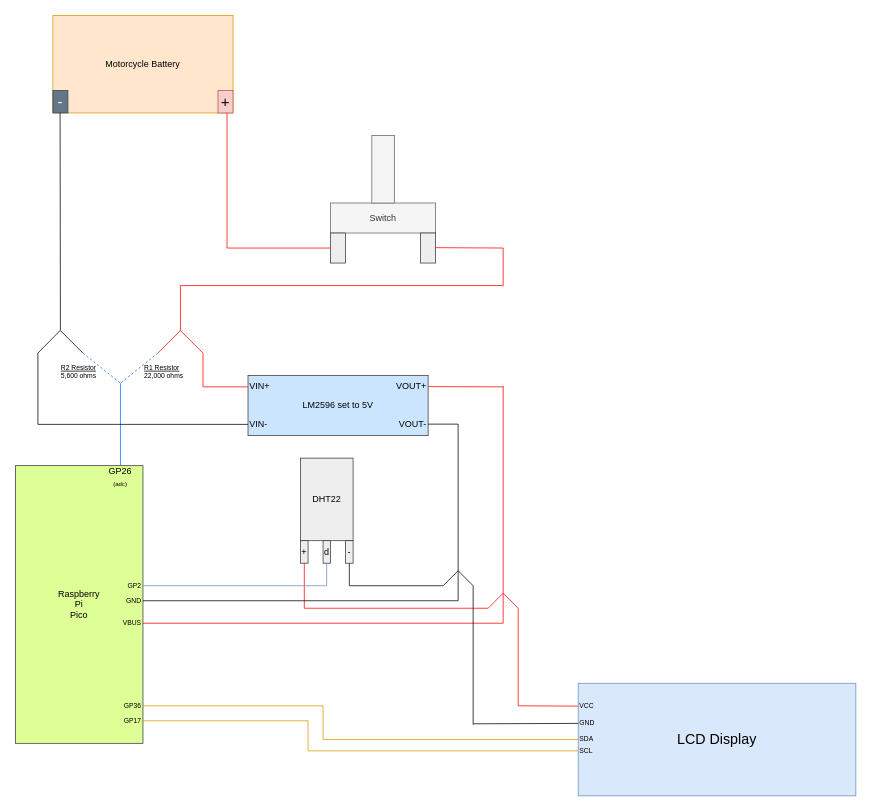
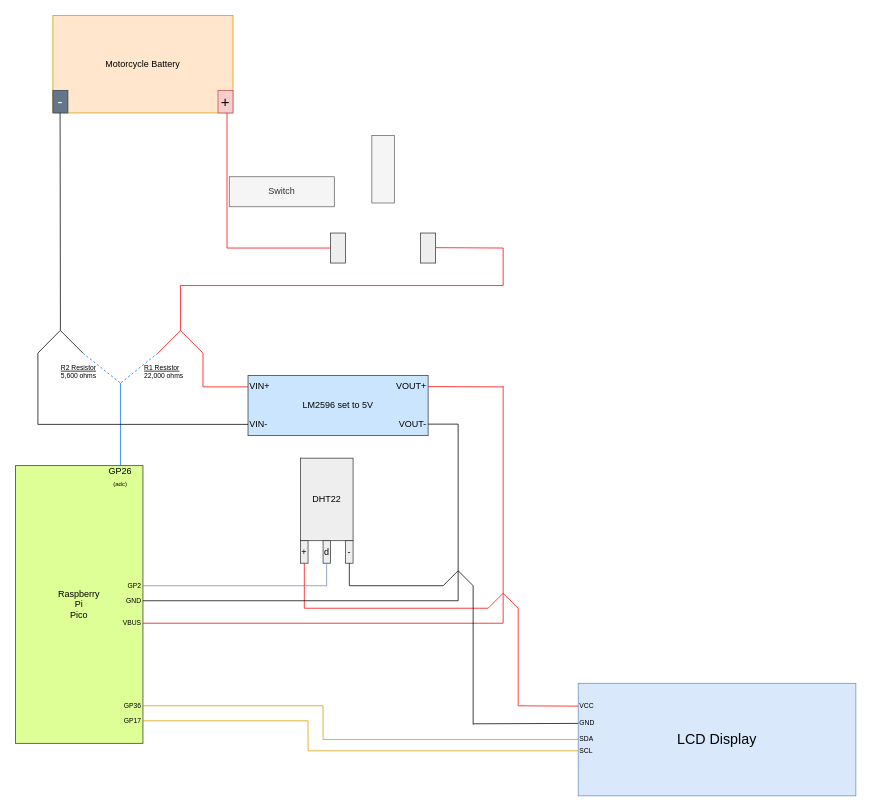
  <mxCell id="0" />
  <mxCell id="1" parent="0" />
  <mxCell id="2" value="LCD Display" style="rounded=0;whiteSpace=wrap;html=1;fillColor=#dae8fc;strokeColor=#6c8ebf;fontSize=19;" parent="1" vertex="1"><mxGeometry x="770" y="910" width="370" height="150" as="geometry" /></mxCell>
  <mxCell id="3" value="Raspberry&lt;div&gt;Pi&lt;/div&gt;&lt;div&gt;Pico&lt;/div&gt;" style="rounded=0;whiteSpace=wrap;html=1;fillColor=#DEFE96;strokeColor=#36393d;" parent="1" vertex="1"><mxGeometry x="20" y="620" width="170" height="370" as="geometry" /></mxCell>
  <mxCell id="4" value="Motorcycle Battery" style="rounded=0;whiteSpace=wrap;html=1;fillColor=#ffe6cc;strokeColor=#d79b00;" parent="1" vertex="1"><mxGeometry x="70" y="20" width="240" height="130" as="geometry" /></mxCell>
- <mxCell id="5" value="Switch" style="rounded=0;whiteSpace=wrap;html=1;fillColor=#f5f5f5;fontColor=#333333;strokeColor=#666666;" parent="1" vertex="1"><mxGeometry x="440" y="270" width="140" height="40" as="geometry" /></mxCell>
+ <mxCell id="5" value="Switch" style="rounded=0;whiteSpace=wrap;html=1;fillColor=#f5f5f5;fontColor=#333333;strokeColor=#666666;" parent="1" vertex="1"><mxGeometry x="305" y="235" width="140" height="40" as="geometry" /></mxCell>
  <mxCell id="6" value="" style="rounded=0;whiteSpace=wrap;html=1;rotation=0;fillColor=#f5f5f5;fontColor=#333333;strokeColor=#666666;" parent="1" vertex="1"><mxGeometry x="495" y="180" width="30" height="90" as="geometry" /></mxCell>
  <mxCell id="7" value="+" style="text;html=1;align=center;verticalAlign=middle;whiteSpace=wrap;rounded=0;fontSize=20;fillColor=#f8cecc;strokeColor=#b85450;" parent="1" vertex="1"><mxGeometry x="290" y="120" width="20" height="30" as="geometry" /></mxCell>
  <mxCell id="8" value="-" style="text;html=1;align=center;verticalAlign=middle;whiteSpace=wrap;rounded=0;fontSize=20;fillColor=#647687;strokeColor=#314354;fontColor=#ffffff;" parent="1" vertex="1"><mxGeometry x="70" y="120" width="20" height="30" as="geometry" /></mxCell>
  <mxCell id="9" value="" style="rounded=0;whiteSpace=wrap;html=1;fillColor=#eeeeee;strokeColor=#36393d;" parent="1" vertex="1"><mxGeometry x="440" y="310" width="20" height="40" as="geometry" /></mxCell>
  <mxCell id="10" value="" style="rounded=0;whiteSpace=wrap;html=1;fillColor=#eeeeee;strokeColor=#36393d;" parent="1" vertex="1"><mxGeometry x="560" y="310" width="20" height="40" as="geometry" /></mxCell>
  <mxCell id="11" value="" style="endArrow=none;html=1;rounded=0;fillColor=#ffcccc;strokeColor=#FC0000;" parent="1" edge="1"><mxGeometry width="50" height="50" relative="1" as="geometry"><mxPoint x="302" y="330" as="sourcePoint" /><mxPoint x="302" y="150" as="targetPoint" /></mxGeometry></mxCell>
  <mxCell id="12" value="" style="endArrow=none;html=1;rounded=0;entryX=0;entryY=0.5;entryDx=0;entryDy=0;fillColor=#ffcccc;strokeColor=#FF0000;" parent="1" target="9" edge="1"><mxGeometry width="50" height="50" relative="1" as="geometry"><mxPoint x="302" y="330" as="sourcePoint" /><mxPoint x="340" y="210" as="targetPoint" /></mxGeometry></mxCell>
  <mxCell id="13" value="" style="endArrow=none;html=1;rounded=0;fillColor=#ffcccc;strokeColor=#FF0000;" parent="1" edge="1"><mxGeometry width="50" height="50" relative="1" as="geometry"><mxPoint x="580" y="329.5" as="sourcePoint" /><mxPoint x="670" y="330" as="targetPoint" /></mxGeometry></mxCell>
  <mxCell id="14" value="" style="endArrow=none;html=1;rounded=0;fillColor=#ffcccc;strokeColor=#FF0000;" parent="1" edge="1"><mxGeometry width="50" height="50" relative="1" as="geometry"><mxPoint x="670" y="380" as="sourcePoint" /><mxPoint x="670" y="330" as="targetPoint" /></mxGeometry></mxCell>
  <mxCell id="15" value="" style="endArrow=none;html=1;rounded=0;fillColor=#ffcccc;strokeColor=#FF0000;" parent="1" edge="1"><mxGeometry width="50" height="50" relative="1" as="geometry"><mxPoint x="240" y="380" as="sourcePoint" /><mxPoint x="670" y="380" as="targetPoint" /></mxGeometry></mxCell>
  <mxCell id="16" value="" style="endArrow=none;html=1;rounded=0;fillColor=#ffcccc;strokeColor=#000000;" parent="1" edge="1"><mxGeometry width="50" height="50" relative="1" as="geometry"><mxPoint x="80" y="440" as="sourcePoint" /><mxPoint x="79.58" y="150" as="targetPoint" /></mxGeometry></mxCell>
  <mxCell id="17" value="" style="endArrow=none;html=1;rounded=0;fillColor=#ffcccc;strokeColor=#000000;" parent="1" edge="1"><mxGeometry width="50" height="50" relative="1" as="geometry"><mxPoint x="50" y="470" as="sourcePoint" /><mxPoint x="79.58" y="440" as="targetPoint" /></mxGeometry></mxCell>
  <mxCell id="18" value="" style="endArrow=none;html=1;rounded=0;fillColor=#ffcccc;strokeColor=#000000;" parent="1" edge="1"><mxGeometry width="50" height="50" relative="1" as="geometry"><mxPoint x="110" y="470" as="sourcePoint" /><mxPoint x="80" y="440" as="targetPoint" /></mxGeometry></mxCell>
  <mxCell id="19" value="" style="endArrow=none;html=1;rounded=0;fillColor=#ffcccc;strokeColor=#FF0000;" parent="1" edge="1"><mxGeometry width="50" height="50" relative="1" as="geometry"><mxPoint x="240" y="380" as="sourcePoint" /><mxPoint x="240" y="440" as="targetPoint" /></mxGeometry></mxCell>
  <mxCell id="20" value="" style="endArrow=none;html=1;rounded=0;fillColor=#ffcccc;strokeColor=#FF0000;" parent="1" edge="1"><mxGeometry width="50" height="50" relative="1" as="geometry"><mxPoint x="240" y="440" as="sourcePoint" /><mxPoint x="210" y="470" as="targetPoint" /></mxGeometry></mxCell>
  <mxCell id="21" value="" style="endArrow=none;html=1;rounded=0;fillColor=#ffcccc;strokeColor=#FF0000;" parent="1" edge="1"><mxGeometry width="50" height="50" relative="1" as="geometry"><mxPoint x="240" y="440" as="sourcePoint" /><mxPoint x="270" y="470" as="targetPoint" /></mxGeometry></mxCell>
  <mxCell id="22" value="" style="endArrow=none;html=1;rounded=0;dashed=1;fillColor=#cce5ff;strokeColor=#006DFF;" parent="1" edge="1"><mxGeometry width="50" height="50" relative="1" as="geometry"><mxPoint x="110" y="470" as="sourcePoint" /><mxPoint x="160" y="510" as="targetPoint" /></mxGeometry></mxCell>
  <mxCell id="23" value="" style="endArrow=none;html=1;rounded=0;dashed=1;fillColor=#cce5ff;strokeColor=#006DFF;" parent="1" edge="1"><mxGeometry width="50" height="50" relative="1" as="geometry"><mxPoint x="210" y="470" as="sourcePoint" /><mxPoint x="160" y="510" as="targetPoint" /></mxGeometry></mxCell>
  <mxCell id="24" value="" style="endArrow=none;html=1;rounded=0;fillColor=#cce5ff;strokeColor=#006DFF;" parent="1" edge="1"><mxGeometry width="50" height="50" relative="1" as="geometry"><mxPoint x="160" y="510" as="sourcePoint" /><mxPoint x="160" y="620" as="targetPoint" /></mxGeometry></mxCell>
  <mxCell id="25" value="GP26&lt;div&gt;&lt;font style=&quot;font-size: 8px;&quot;&gt;(adc)&lt;/font&gt;&lt;/div&gt;" style="text;html=1;align=center;verticalAlign=middle;whiteSpace=wrap;rounded=0;" parent="1" vertex="1"><mxGeometry x="130" y="620" width="60" height="30" as="geometry" /></mxCell>
  <mxCell id="26" value="LM2596 set to 5V" style="rounded=0;whiteSpace=wrap;html=1;fillColor=#cce5ff;strokeColor=#36393d;" parent="1" vertex="1"><mxGeometry x="330" y="500" width="240" height="80" as="geometry" /></mxCell>
  <mxCell id="27" value="VIN+" style="text;html=1;align=left;verticalAlign=middle;whiteSpace=wrap;rounded=0;" parent="1" vertex="1"><mxGeometry x="330" y="500" width="60" height="30" as="geometry" /></mxCell>
  <mxCell id="28" value="VIN-&lt;span style=&quot;color: rgba(0, 0, 0, 0); font-family: monospace; font-size: 0px; text-wrap-mode: nowrap;&quot;&gt;%3CmxGraphModel%3E%3Croot%3E%3CmxCell%20id%3D%220%22%2F%3E%3CmxCell%20id%3D%221%22%20parent%3D%220%22%2F%3E%3CmxCell%20id%3D%222%22%20value%3D%22VIN%2B%22%20style%3D%22text%3Bhtml%3D1%3Balign%3Dleft%3BverticalAlign%3Dmiddle%3BwhiteSpace%3Dwrap%3Brounded%3D0%3B%22%20vertex%3D%221%22%20parent%3D%221%22%3E%3CmxGeometry%20x%3D%22520%22%20y%3D%22260%22%20width%3D%2260%22%20height%3D%2230%22%20as%3D%22geometry%22%2F%3E%3C%2FmxCell%3E%3C%2Froot%3E%3C%2FmxGraphModel%3E&lt;/span&gt;" style="text;html=1;align=left;verticalAlign=middle;whiteSpace=wrap;rounded=0;" parent="1" vertex="1"><mxGeometry x="330" y="550" width="60" height="30" as="geometry" /></mxCell>
  <mxCell id="29" value="VOUT+&lt;span style=&quot;color: rgba(0, 0, 0, 0); font-family: monospace; font-size: 0px; text-align: start; text-wrap-mode: nowrap;&quot;&gt;%3CmxGraphModel%3E%3Croot%3E%3CmxCell%20id%3D%220%22%2F%3E%3CmxCell%20id%3D%221%22%20parent%3D%220%22%2F%3E%3CmxCell%20id%3D%222%22%20value%3D%22VIN%2B%22%20style%3D%22text%3Bhtml%3D1%3Balign%3Dleft%3BverticalAlign%3Dmiddle%3BwhiteSpace%3Dwrap%3Brounded%3D0%3B%22%20vertex%3D%221%22%20parent%3D%221%22%3E%3CmxGeometry%20x%3D%22520%22%20y%3D%22260%22%20width%3D%2260%22%20height%3D%2230%22%20as%3D%22geometry%22%2F%3E%3C%2FmxCell%3E%3C%2Froot%3E%3C%2FmxGraphModel%3E&lt;/span&gt;" style="text;html=1;align=right;verticalAlign=middle;whiteSpace=wrap;rounded=0;" parent="1" vertex="1"><mxGeometry x="510" y="500" width="60" height="30" as="geometry" /></mxCell>
  <mxCell id="30" value="VOUT-" style="text;html=1;align=right;verticalAlign=middle;whiteSpace=wrap;rounded=0;" parent="1" vertex="1"><mxGeometry x="510" y="550" width="60" height="30" as="geometry" /></mxCell>
  <mxCell id="31" value="" style="endArrow=none;html=1;rounded=0;fillColor=#ffcccc;strokeColor=#FF0000;" parent="1" edge="1"><mxGeometry width="50" height="50" relative="1" as="geometry"><mxPoint x="270" y="470" as="sourcePoint" /><mxPoint x="270" y="515" as="targetPoint" /></mxGeometry></mxCell>
  <mxCell id="32" value="" style="endArrow=none;html=1;rounded=0;fillColor=#ffcccc;strokeColor=#FF0000;exitX=0;exitY=0.5;exitDx=0;exitDy=0;" parent="1" source="27" edge="1"><mxGeometry width="50" height="50" relative="1" as="geometry"><mxPoint x="280" y="480" as="sourcePoint" /><mxPoint x="270" y="515" as="targetPoint" /></mxGeometry></mxCell>
  <mxCell id="33" value="" style="endArrow=none;html=1;rounded=0;fillColor=#ffcccc;strokeColor=#000000;entryX=0;entryY=0.5;entryDx=0;entryDy=0;" parent="1" target="28" edge="1"><mxGeometry width="50" height="50" relative="1" as="geometry"><mxPoint x="50" y="565" as="sourcePoint" /><mxPoint x="279.58" y="560" as="targetPoint" /></mxGeometry></mxCell>
  <mxCell id="34" value="" style="endArrow=none;html=1;rounded=0;fillColor=#ffcccc;strokeColor=#000000;" parent="1" edge="1"><mxGeometry width="50" height="50" relative="1" as="geometry"><mxPoint x="50" y="470" as="sourcePoint" /><mxPoint x="50" y="565" as="targetPoint" /></mxGeometry></mxCell>
  <mxCell id="35" value="&lt;div&gt;&lt;u&gt;R1 Resistor&lt;/u&gt;&lt;/div&gt;22,000 ohms" style="text;html=1;align=left;verticalAlign=middle;whiteSpace=wrap;rounded=0;fontSize=9;" parent="1" vertex="1"><mxGeometry x="190" y="480" width="90" height="30" as="geometry" /></mxCell>
  <mxCell id="36" value="&lt;div&gt;&lt;u&gt;R2 Resistor&lt;/u&gt;&lt;/div&gt;5,600 ohms" style="text;html=1;align=right;verticalAlign=middle;whiteSpace=wrap;rounded=0;fontSize=9;" parent="1" vertex="1"><mxGeometry x="40" y="480" width="90" height="30" as="geometry" /></mxCell>
  <mxCell id="37" value="DHT22" style="rounded=0;whiteSpace=wrap;html=1;fillColor=#eeeeee;strokeColor=#36393d;" parent="1" vertex="1"><mxGeometry x="400" y="610" width="70" height="110" as="geometry" /></mxCell>
  <mxCell id="38" value="+" style="rounded=0;whiteSpace=wrap;html=1;fillColor=#eeeeee;strokeColor=#36393d;" parent="1" vertex="1"><mxGeometry x="400" y="720" width="10" height="30" as="geometry" /></mxCell>
  <mxCell id="39" value="-" style="rounded=0;whiteSpace=wrap;html=1;fillColor=#eeeeee;strokeColor=#36393d;" parent="1" vertex="1"><mxGeometry x="460" y="720" width="10" height="30" as="geometry" /></mxCell>
  <mxCell id="40" value="d" style="rounded=0;whiteSpace=wrap;html=1;fillColor=#eeeeee;strokeColor=#36393d;" parent="1" vertex="1"><mxGeometry x="430" y="720" width="10" height="30" as="geometry" /></mxCell>
  <mxCell id="41" value="" style="endArrow=none;html=1;rounded=0;fillColor=#ffcccc;strokeColor=#FF0000;" parent="1" edge="1"><mxGeometry width="50" height="50" relative="1" as="geometry"><mxPoint x="670" y="515" as="sourcePoint" /><mxPoint x="570" y="514.66" as="targetPoint" /></mxGeometry></mxCell>
  <mxCell id="42" value="" style="endArrow=none;html=1;rounded=0;fillColor=#ffcccc;strokeColor=#000000;exitX=0;exitY=0.5;exitDx=0;exitDy=0;" parent="1" edge="1"><mxGeometry width="50" height="50" relative="1" as="geometry"><mxPoint x="610" y="564.66" as="sourcePoint" /><mxPoint x="570" y="564.66" as="targetPoint" /></mxGeometry></mxCell>
  <mxCell id="43" value="" style="endArrow=none;html=1;rounded=0;fillColor=#ffcccc;strokeColor=#FF0000;" parent="1" edge="1"><mxGeometry width="50" height="50" relative="1" as="geometry"><mxPoint x="670" y="790" as="sourcePoint" /><mxPoint x="670" y="514" as="targetPoint" /></mxGeometry></mxCell>
  <mxCell id="44" value="" style="endArrow=none;html=1;rounded=0;fillColor=#ffcccc;strokeColor=#000000;" parent="1" edge="1"><mxGeometry width="50" height="50" relative="1" as="geometry"><mxPoint x="610" y="760" as="sourcePoint" /><mxPoint x="610" y="564.66" as="targetPoint" /></mxGeometry></mxCell>
  <mxCell id="45" value="" style="endArrow=none;html=1;rounded=0;fillColor=#ffcccc;strokeColor=#FF0000;" parent="1" edge="1"><mxGeometry width="50" height="50" relative="1" as="geometry"><mxPoint x="650" y="810" as="sourcePoint" /><mxPoint x="670" y="790" as="targetPoint" /></mxGeometry></mxCell>
  <mxCell id="46" value="" style="endArrow=none;html=1;rounded=0;fillColor=#ffcccc;strokeColor=#FF0000;" parent="1" edge="1"><mxGeometry width="50" height="50" relative="1" as="geometry"><mxPoint x="690" y="810" as="sourcePoint" /><mxPoint x="670" y="790" as="targetPoint" /></mxGeometry></mxCell>
  <mxCell id="47" value="" style="endArrow=none;html=1;rounded=0;fillColor=#ffcccc;strokeColor=#FF0000;" parent="1" edge="1"><mxGeometry width="50" height="50" relative="1" as="geometry"><mxPoint x="670" y="830" as="sourcePoint" /><mxPoint x="670" y="790" as="targetPoint" /></mxGeometry></mxCell>
  <mxCell id="48" value="" style="endArrow=none;html=1;rounded=0;fillColor=#ffcccc;strokeColor=#FF0000;" parent="1" edge="1"><mxGeometry width="50" height="50" relative="1" as="geometry"><mxPoint x="690" y="940" as="sourcePoint" /><mxPoint x="690" y="810" as="targetPoint" /></mxGeometry></mxCell>
  <mxCell id="49" value="" style="endArrow=none;html=1;rounded=0;fillColor=#ffcccc;strokeColor=#FF0000;entryX=0;entryY=0.203;entryDx=0;entryDy=0;entryPerimeter=0;" parent="1" target="2" edge="1"><mxGeometry width="50" height="50" relative="1" as="geometry"><mxPoint x="690" y="940" as="sourcePoint" /><mxPoint x="700" y="950" as="targetPoint" /></mxGeometry></mxCell>
  <mxCell id="50" value="" style="endArrow=none;html=1;rounded=0;fillColor=#ffcccc;strokeColor=#FF0000;" parent="1" edge="1"><mxGeometry width="50" height="50" relative="1" as="geometry"><mxPoint x="405" y="810" as="sourcePoint" /><mxPoint x="650" y="810" as="targetPoint" /></mxGeometry></mxCell>
  <mxCell id="51" value="" style="endArrow=none;html=1;rounded=0;fillColor=#ffcccc;strokeColor=#FF0000;entryX=0.5;entryY=1;entryDx=0;entryDy=0;" parent="1" target="38" edge="1"><mxGeometry width="50" height="50" relative="1" as="geometry"><mxPoint x="405" y="810" as="sourcePoint" /><mxPoint x="410" y="760" as="targetPoint" /></mxGeometry></mxCell>
  <mxCell id="52" value="" style="endArrow=none;html=1;rounded=0;fillColor=#ffcccc;strokeColor=#FF0000;" parent="1" edge="1"><mxGeometry width="50" height="50" relative="1" as="geometry"><mxPoint x="190" y="830" as="sourcePoint" /><mxPoint x="670" y="830" as="targetPoint" /></mxGeometry></mxCell>
  <mxCell id="53" value="" style="endArrow=none;html=1;rounded=0;fillColor=#ffcccc;strokeColor=#000000;" parent="1" edge="1"><mxGeometry width="50" height="50" relative="1" as="geometry"><mxPoint x="590" y="780" as="sourcePoint" /><mxPoint x="610" y="760" as="targetPoint" /></mxGeometry></mxCell>
  <mxCell id="54" value="" style="endArrow=none;html=1;rounded=0;fillColor=#ffcccc;strokeColor=#000000;" parent="1" edge="1"><mxGeometry width="50" height="50" relative="1" as="geometry"><mxPoint x="630" y="780" as="sourcePoint" /><mxPoint x="610" y="760" as="targetPoint" /></mxGeometry></mxCell>
  <mxCell id="55" value="" style="endArrow=none;html=1;rounded=0;fillColor=#ffcccc;strokeColor=#000000;" parent="1" edge="1"><mxGeometry width="50" height="50" relative="1" as="geometry"><mxPoint x="610" y="800" as="sourcePoint" /><mxPoint x="610" y="760" as="targetPoint" /></mxGeometry></mxCell>
  <mxCell id="56" value="" style="endArrow=none;html=1;rounded=0;fillColor=#ffcccc;strokeColor=#000000;" parent="1" edge="1"><mxGeometry width="50" height="50" relative="1" as="geometry"><mxPoint x="630" y="965" as="sourcePoint" /><mxPoint x="630" y="780" as="targetPoint" /></mxGeometry></mxCell>
  <mxCell id="57" value="" style="endArrow=none;html=1;rounded=0;fillColor=#ffcccc;strokeColor=#000000;entryX=-0.014;entryY=0.263;entryDx=0;entryDy=0;entryPerimeter=0;" parent="1" edge="1"><mxGeometry width="50" height="50" relative="1" as="geometry"><mxPoint x="630" y="964" as="sourcePoint" /><mxPoint x="770" y="963.45" as="targetPoint" /></mxGeometry></mxCell>
  <mxCell id="58" value="" style="endArrow=none;html=1;rounded=0;fillColor=#ffcccc;strokeColor=#000000;" parent="1" edge="1"><mxGeometry width="50" height="50" relative="1" as="geometry"><mxPoint x="465" y="780" as="sourcePoint" /><mxPoint x="590" y="780" as="targetPoint" /></mxGeometry></mxCell>
  <mxCell id="59" value="" style="endArrow=none;html=1;rounded=0;fillColor=#ffcccc;strokeColor=#000000;exitX=0.5;exitY=1;exitDx=0;exitDy=0;" parent="1" source="39" edge="1"><mxGeometry width="50" height="50" relative="1" as="geometry"><mxPoint x="480" y="770" as="sourcePoint" /><mxPoint x="465" y="780" as="targetPoint" /></mxGeometry></mxCell>
  <mxCell id="60" value="" style="endArrow=none;html=1;rounded=0;fillColor=#ffcccc;strokeColor=#000000;" parent="1" edge="1"><mxGeometry width="50" height="50" relative="1" as="geometry"><mxPoint x="610" y="800" as="sourcePoint" /><mxPoint x="190" y="800" as="targetPoint" /></mxGeometry></mxCell>
  <mxCell id="61" value="" style="endArrow=none;html=1;rounded=0;fillColor=#dae8fc;strokeColor=#6c8ebf;exitX=0.5;exitY=1;exitDx=0;exitDy=0;" parent="1" edge="1"><mxGeometry width="50" height="50" relative="1" as="geometry"><mxPoint x="434.8" y="750" as="sourcePoint" /><mxPoint x="434.8" y="780" as="targetPoint" /></mxGeometry></mxCell>
  <mxCell id="62" value="" style="endArrow=none;html=1;rounded=0;fillColor=#dae8fc;strokeColor=#6c8ebf;" parent="1" edge="1"><mxGeometry width="50" height="50" relative="1" as="geometry"><mxPoint x="190" y="780" as="sourcePoint" /><mxPoint x="435" y="780" as="targetPoint" /></mxGeometry></mxCell>
  <mxCell id="63" value="" style="endArrow=none;html=1;rounded=0;entryX=0;entryY=0.5;entryDx=0;entryDy=0;fillColor=#ffe6cc;strokeColor=#d79b00;" parent="1" target="2" edge="1"><mxGeometry width="50" height="50" relative="1" as="geometry"><mxPoint x="430" y="985" as="sourcePoint" /><mxPoint x="710" y="990" as="targetPoint" /></mxGeometry></mxCell>
  <mxCell id="64" value="" style="endArrow=none;html=1;rounded=0;entryX=0;entryY=0.5;entryDx=0;entryDy=0;fillColor=#ffe6cc;strokeColor=#d79b00;" parent="1" edge="1"><mxGeometry width="50" height="50" relative="1" as="geometry"><mxPoint x="410" y="1000" as="sourcePoint" /><mxPoint x="770" y="1000" as="targetPoint" /></mxGeometry></mxCell>
  <mxCell id="65" value="" style="endArrow=none;html=1;rounded=0;fillColor=#ffe6cc;strokeColor=#d79b00;" parent="1" edge="1"><mxGeometry width="50" height="50" relative="1" as="geometry"><mxPoint x="410" y="1000" as="sourcePoint" /><mxPoint x="410" y="960" as="targetPoint" /></mxGeometry></mxCell>
  <mxCell id="66" value="" style="endArrow=none;html=1;rounded=0;fillColor=#ffe6cc;strokeColor=#d79b00;" parent="1" edge="1"><mxGeometry width="50" height="50" relative="1" as="geometry"><mxPoint x="430" y="985" as="sourcePoint" /><mxPoint x="430" y="940" as="targetPoint" /></mxGeometry></mxCell>
  <mxCell id="67" value="" style="endArrow=none;html=1;rounded=0;fillColor=#ffe6cc;strokeColor=#d79b00;" parent="1" edge="1"><mxGeometry width="50" height="50" relative="1" as="geometry"><mxPoint x="190" y="940" as="sourcePoint" /><mxPoint x="430" y="940" as="targetPoint" /></mxGeometry></mxCell>
  <mxCell id="68" value="" style="endArrow=none;html=1;rounded=0;fillColor=#ffe6cc;strokeColor=#d79b00;" parent="1" edge="1"><mxGeometry width="50" height="50" relative="1" as="geometry"><mxPoint x="190" y="960" as="sourcePoint" /><mxPoint x="410" y="960" as="targetPoint" /></mxGeometry></mxCell>
  <mxCell id="69" value="VCC" style="text;html=1;align=left;verticalAlign=middle;whiteSpace=wrap;rounded=0;fontSize=9;" parent="1" vertex="1"><mxGeometry x="770" y="936" width="60" height="10" as="geometry" /></mxCell>
  <mxCell id="70" value="GND&lt;span style=&quot;color: rgba(0, 0, 0, 0); font-family: monospace; font-size: 0px; text-wrap-mode: nowrap;&quot;&gt;%3CmxGraphModel%3E%3Croot%3E%3CmxCell%20id%3D%220%22%2F%3E%3CmxCell%20id%3D%221%22%20parent%3D%220%22%2F%3E%3CmxCell%20id%3D%222%22%20value%3D%22VCC%22%20style%3D%22text%3Bhtml%3D1%3Balign%3Dleft%3BverticalAlign%3Dmiddle%3BwhiteSpace%3Dwrap%3Brounded%3D0%3BfontSize%3D9%3B%22%20vertex%3D%221%22%20parent%3D%221%22%3E%3CmxGeometry%20x%3D%22860%22%20y%3D%22696%22%20width%3D%2260%22%20height%3D%2210%22%20as%3D%22geometry%22%2F%3E%3C%2FmxCell%3E%3C%2Froot%3E%3C%2FmxGraphModel%3E&lt;/span&gt;" style="text;html=1;align=left;verticalAlign=middle;whiteSpace=wrap;rounded=0;fontSize=9;" parent="1" vertex="1"><mxGeometry x="770" y="958" width="60" height="10" as="geometry" /></mxCell>
  <mxCell id="71" value="SDA" style="text;html=1;align=left;verticalAlign=middle;whiteSpace=wrap;rounded=0;fontSize=9;" parent="1" vertex="1"><mxGeometry x="770" y="980" width="60" height="10" as="geometry" /></mxCell>
  <mxCell id="72" value="SCL&amp;nbsp;" style="text;html=1;align=left;verticalAlign=middle;whiteSpace=wrap;rounded=0;fontSize=9;" parent="1" vertex="1"><mxGeometry x="770" y="995" width="60" height="10" as="geometry" /></mxCell>
  <mxCell id="73" value="GP2" style="text;html=1;align=right;verticalAlign=middle;whiteSpace=wrap;rounded=0;fontSize=9;strokeColor=none;" parent="1" vertex="1"><mxGeometry x="160" y="770" width="30" height="20" as="geometry" /></mxCell>
  <mxCell id="74" value="GND" style="text;html=1;align=right;verticalAlign=middle;whiteSpace=wrap;rounded=0;fontSize=9;strokeColor=none;" parent="1" vertex="1"><mxGeometry x="160" y="790" width="30" height="20" as="geometry" /></mxCell>
  <mxCell id="75" value="VBUS" style="text;html=1;align=right;verticalAlign=middle;whiteSpace=wrap;rounded=0;fontSize=9;strokeColor=none;" parent="1" vertex="1"><mxGeometry x="160" y="820" width="30" height="20" as="geometry" /></mxCell>
  <mxCell id="76" value="GP36" style="text;html=1;align=right;verticalAlign=middle;whiteSpace=wrap;rounded=0;fontSize=9;strokeColor=none;" parent="1" vertex="1"><mxGeometry x="160" y="931" width="30" height="20" as="geometry" /></mxCell>
  <mxCell id="77" value="GP17" style="text;html=1;align=right;verticalAlign=middle;whiteSpace=wrap;rounded=0;fontSize=9;strokeColor=none;" parent="1" vertex="1"><mxGeometry x="160" y="951" width="30" height="20" as="geometry" /></mxCell>
